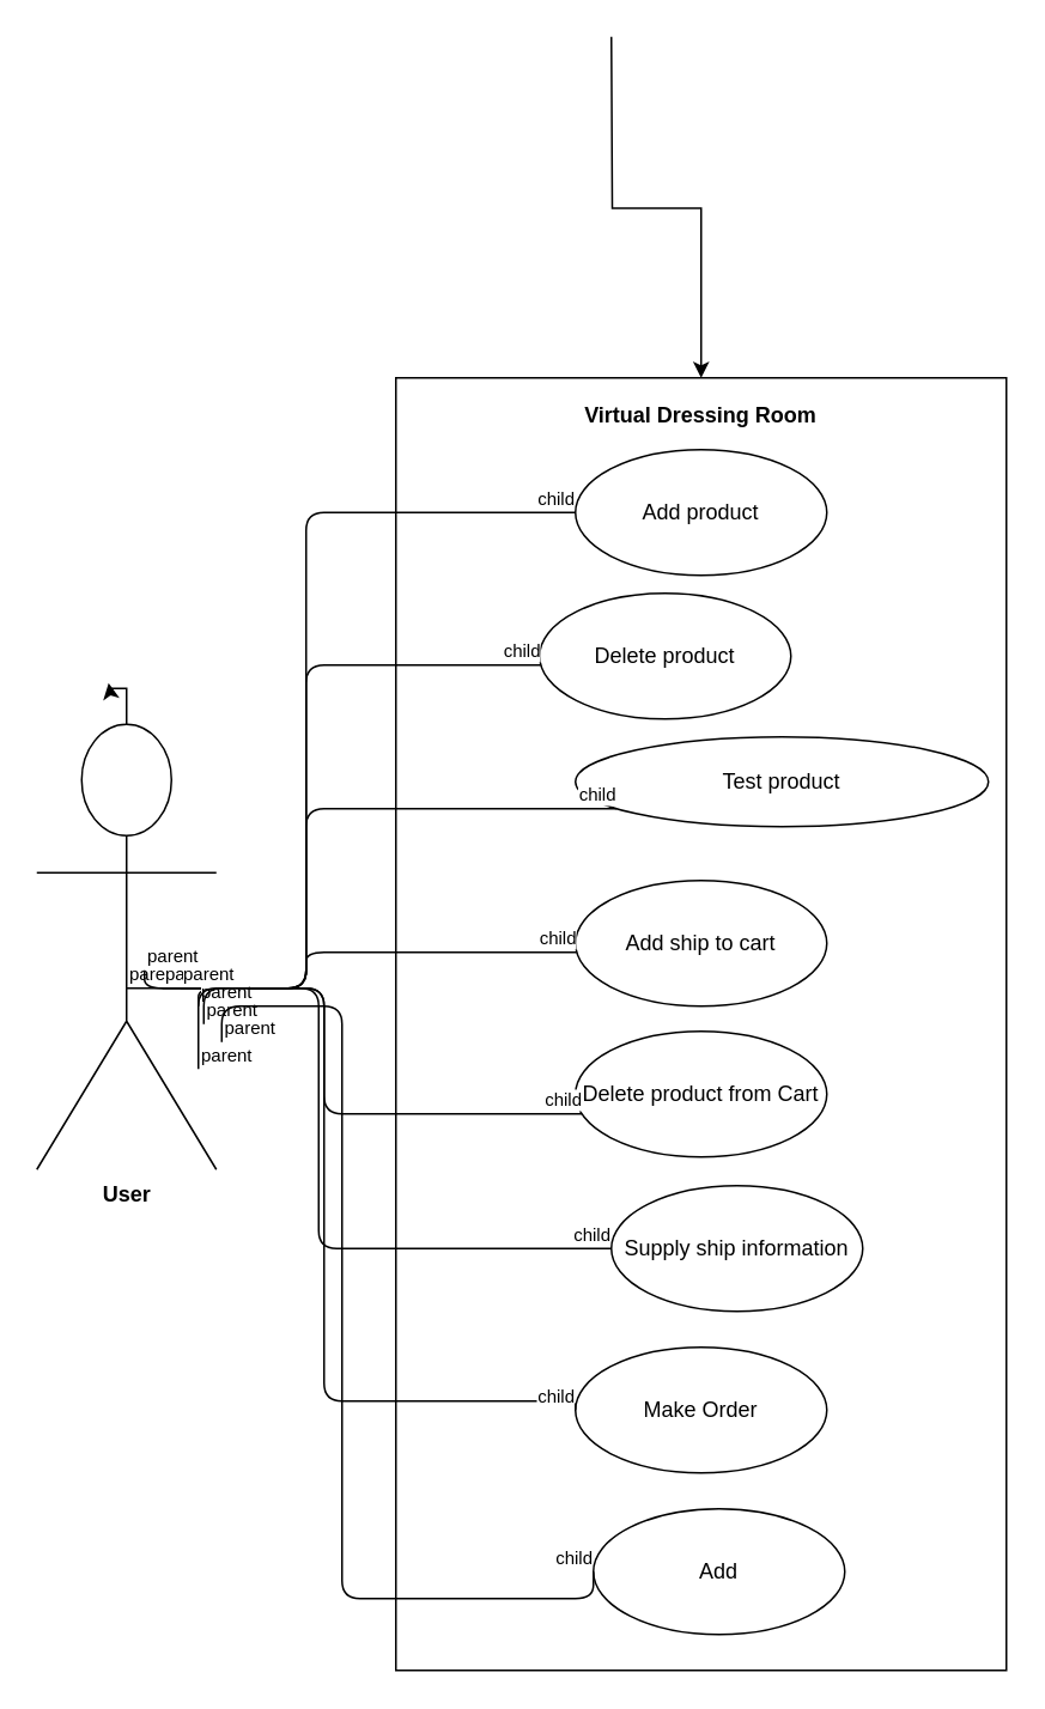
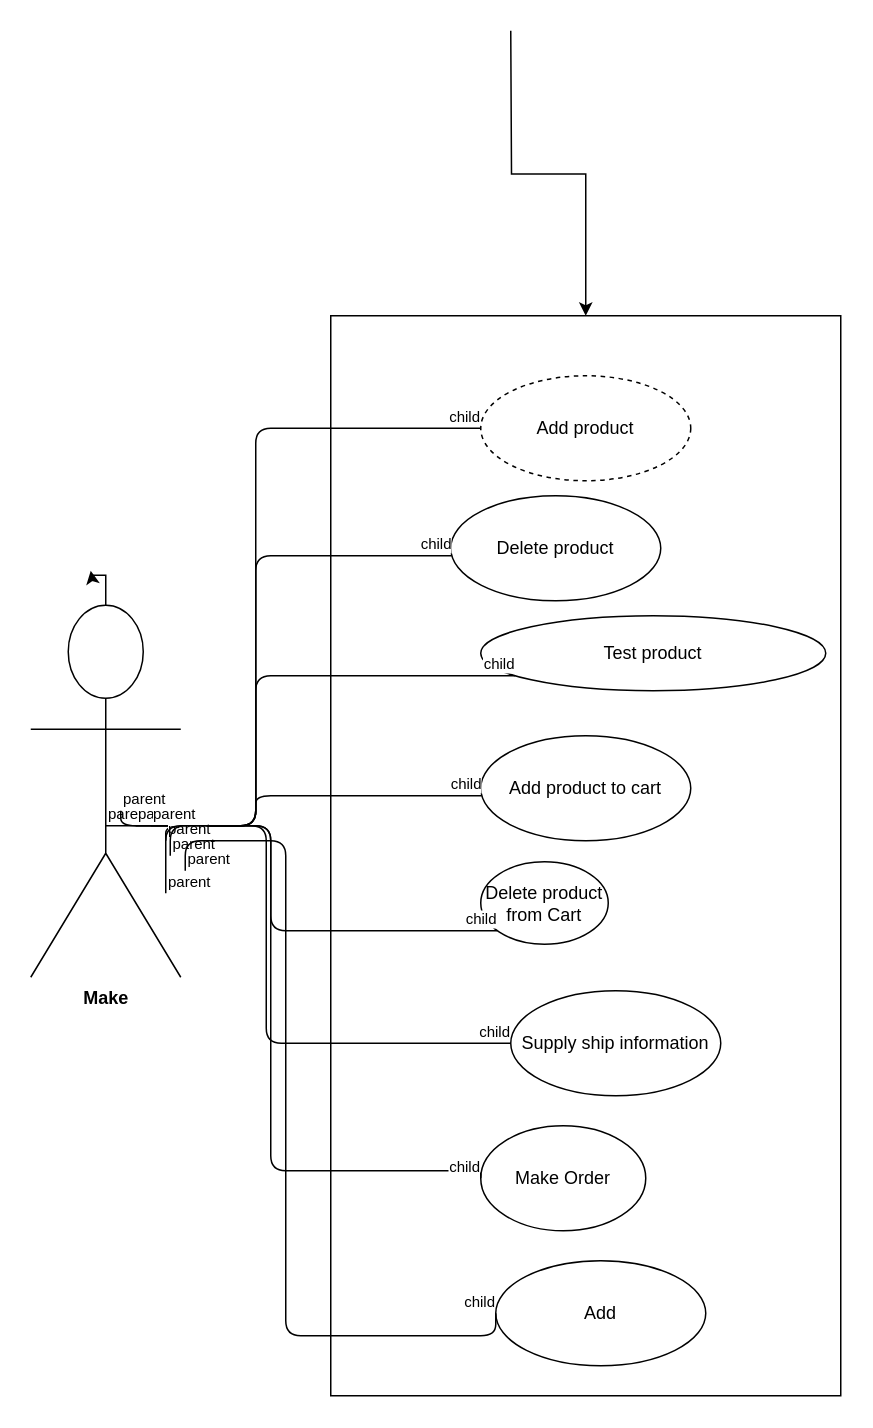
  <mxCell id="0" />
  <mxCell id="1" parent="0" />
  <mxCell id="2" style="edgeStyle=orthogonalEdgeStyle;rounded=0;orthogonalLoop=1;jettySize=auto;html=1;fontSize=12;" edge="1" parent="1" source="3"><mxGeometry relative="1" as="geometry"><mxPoint x="60" y="380" as="targetPoint" /></mxGeometry></mxCell>
- <mxCell id="3" value="User" style="shape=umlActor;verticalLabelPosition=bottom;labelBackgroundColor=#ffffff;verticalAlign=top;html=1;outlineConnect=0;fontStyle=1;fontSize=12;" parent="1" vertex="1"><mxGeometry x="20" y="403" width="100" height="248" as="geometry" /></mxCell>
+ <mxCell id="3" value="Make" style="shape=umlActor;verticalLabelPosition=bottom;labelBackgroundColor=#ffffff;verticalAlign=top;html=1;outlineConnect=0;fontStyle=1;fontSize=12;" parent="1" vertex="1"><mxGeometry x="20" y="403" width="100" height="248" as="geometry" /></mxCell>
  <mxCell id="4" value="" style="rounded=0;whiteSpace=wrap;html=1;fontSize=12;" parent="1" vertex="1"><mxGeometry x="220" y="210" width="340" height="720" as="geometry" /></mxCell>
  <mxCell id="5" style="edgeStyle=orthogonalEdgeStyle;rounded=0;orthogonalLoop=1;jettySize=auto;html=1;fontSize=12;" parent="1" target="4" edge="1"><mxGeometry relative="1" as="geometry"><mxPoint x="340" y="20" as="sourcePoint" /></mxGeometry></mxCell>
- <mxCell id="6" value="Virtual Dressing Room" style="text;align=center;fontStyle=1;verticalAlign=middle;spacingLeft=3;spacingRight=3;strokeColor=none;rotatable=0;points=[[0,0.5],[1,0.5]];portConstraint=eastwest;fontSize=12;" vertex="1" parent="1"><mxGeometry x="220" y="210" width="340" height="40" as="geometry" /></mxCell>
- <mxCell id="7" value="Add product" style="ellipse;whiteSpace=wrap;html=1;fontSize=12;" vertex="1" parent="1"><mxGeometry x="320" y="250" width="140" height="70" as="geometry" /></mxCell>
+ <mxCell id="7" value="Add product" style="ellipse;whiteSpace=wrap;html=1;fontSize=12;dashed=1;" vertex="1" parent="1"><mxGeometry x="320" y="250" width="140" height="70" as="geometry" /></mxCell>
  <mxCell id="8" value="Delete product" style="ellipse;whiteSpace=wrap;html=1;fontSize=12;" vertex="1" parent="1"><mxGeometry x="300" y="330" width="140" height="70" as="geometry" /></mxCell>
  <mxCell id="9" value="Test product" style="ellipse;whiteSpace=wrap;html=1;fontSize=12;" vertex="1" parent="1"><mxGeometry x="320" y="410" width="230" height="50" as="geometry" /></mxCell>
- <mxCell id="10" value="Add ship to cart" style="ellipse;whiteSpace=wrap;html=1;fontSize=12;" vertex="1" parent="1"><mxGeometry x="320" y="490" width="140" height="70" as="geometry" /></mxCell>
- <mxCell id="11" value="Delete product from Cart" style="ellipse;whiteSpace=wrap;html=1;fontSize=12;" vertex="1" parent="1"><mxGeometry x="320" y="574" width="140" height="70" as="geometry" /></mxCell>
- <mxCell id="12" value="Make Order" style="ellipse;whiteSpace=wrap;html=1;fontSize=12;" vertex="1" parent="1"><mxGeometry x="320" y="750" width="140" height="70" as="geometry" /></mxCell>
+ <mxCell id="10" value="Add product to cart" style="ellipse;whiteSpace=wrap;html=1;fontSize=12;" vertex="1" parent="1"><mxGeometry x="320" y="490" width="140" height="70" as="geometry" /></mxCell>
+ <mxCell id="11" value="Delete product from Cart" style="ellipse;whiteSpace=wrap;html=1;fontSize=12;" vertex="1" parent="1"><mxGeometry x="320" y="574" width="85" height="55" as="geometry" /></mxCell>
+ <mxCell id="12" value="Make Order" style="ellipse;whiteSpace=wrap;html=1;fontSize=12;" vertex="1" parent="1"><mxGeometry x="320" y="750" width="110" height="70" as="geometry" /></mxCell>
  <mxCell id="13" value="Add" style="ellipse;whiteSpace=wrap;html=1;fontSize=12;" vertex="1" parent="1"><mxGeometry x="330" y="840" width="140" height="70" as="geometry" /></mxCell>
  <mxCell id="14" value="Supply ship information" style="ellipse;whiteSpace=wrap;html=1;fontSize=12;" vertex="1" parent="1"><mxGeometry x="340" y="660" width="140" height="70" as="geometry" /></mxCell>
  <mxCell id="15" value="" style="endArrow=none;html=1;edgeStyle=orthogonalEdgeStyle;fontSize=12;" edge="1" parent="1" target="7"><mxGeometry relative="1" as="geometry"><mxPoint x="70" y="550" as="sourcePoint" /><mxPoint x="230" y="550" as="targetPoint" /><Array as="points"><mxPoint x="170" y="550" /><mxPoint x="170" y="285" /></Array></mxGeometry></mxCell>
  <mxCell id="16" value="parent" style="resizable=0;html=1;align=left;verticalAlign=bottom;labelBackgroundColor=#ffffff;fontSize=10;" connectable="0" vertex="1" parent="15"><mxGeometry x="-1" relative="1" as="geometry" /></mxCell>
  <mxCell id="17" value="child" style="resizable=0;html=1;align=right;verticalAlign=bottom;labelBackgroundColor=#ffffff;fontSize=10;" connectable="0" vertex="1" parent="15"><mxGeometry x="1" relative="1" as="geometry" /></mxCell>
  <mxCell id="18" value="" style="endArrow=none;html=1;edgeStyle=orthogonalEdgeStyle;fontSize=12;" edge="1" parent="1" target="8"><mxGeometry relative="1" as="geometry"><mxPoint x="80" y="540" as="sourcePoint" /><mxPoint x="330" y="295" as="targetPoint" /><Array as="points"><mxPoint x="80" y="550" /><mxPoint x="170" y="550" /><mxPoint x="170" y="370" /></Array></mxGeometry></mxCell>
  <mxCell id="19" value="parent" style="resizable=0;html=1;align=left;verticalAlign=bottom;labelBackgroundColor=#ffffff;fontSize=10;" connectable="0" vertex="1" parent="18"><mxGeometry x="-1" relative="1" as="geometry" /></mxCell>
  <mxCell id="20" value="child" style="resizable=0;html=1;align=right;verticalAlign=bottom;labelBackgroundColor=#ffffff;fontSize=10;" connectable="0" vertex="1" parent="18"><mxGeometry x="1" relative="1" as="geometry" /></mxCell>
  <mxCell id="21" value="" style="endArrow=none;html=1;edgeStyle=orthogonalEdgeStyle;fontSize=12;" edge="1" parent="1" target="9"><mxGeometry relative="1" as="geometry"><mxPoint x="90" y="550" as="sourcePoint" /><mxPoint x="330.718" y="380" as="targetPoint" /><Array as="points"><mxPoint x="170" y="550" /><mxPoint x="170" y="450" /></Array></mxGeometry></mxCell>
  <mxCell id="22" value="parent" style="resizable=0;html=1;align=left;verticalAlign=bottom;labelBackgroundColor=#ffffff;fontSize=10;" connectable="0" vertex="1" parent="21"><mxGeometry x="-1" relative="1" as="geometry" /></mxCell>
  <mxCell id="23" value="child" style="resizable=0;html=1;align=right;verticalAlign=bottom;labelBackgroundColor=#ffffff;fontSize=10;" connectable="0" vertex="1" parent="21"><mxGeometry x="1" relative="1" as="geometry" /></mxCell>
  <mxCell id="24" value="" style="endArrow=none;html=1;edgeStyle=orthogonalEdgeStyle;fontSize=12;" edge="1" parent="1" target="10"><mxGeometry relative="1" as="geometry"><mxPoint x="100" y="550" as="sourcePoint" /><mxPoint x="330.718" y="460" as="targetPoint" /><Array as="points"><mxPoint x="170" y="550" /><mxPoint x="170" y="530" /></Array></mxGeometry></mxCell>
  <mxCell id="25" value="parent" style="resizable=0;html=1;align=left;verticalAlign=bottom;labelBackgroundColor=#ffffff;fontSize=10;" connectable="0" vertex="1" parent="24"><mxGeometry x="-1" relative="1" as="geometry" /></mxCell>
  <mxCell id="26" value="child" style="resizable=0;html=1;align=right;verticalAlign=bottom;labelBackgroundColor=#ffffff;fontSize=10;" connectable="0" vertex="1" parent="24"><mxGeometry x="1" relative="1" as="geometry" /></mxCell>
  <mxCell id="27" value="" style="endArrow=none;html=1;edgeStyle=orthogonalEdgeStyle;fontSize=12;" edge="1" parent="1" target="11"><mxGeometry relative="1" as="geometry"><mxPoint x="110" y="560" as="sourcePoint" /><mxPoint x="330.718" y="540" as="targetPoint" /><Array as="points"><mxPoint x="110" y="550" /><mxPoint x="180" y="550" /><mxPoint x="180" y="620" /></Array></mxGeometry></mxCell>
  <mxCell id="28" value="parent" style="resizable=0;html=1;align=left;verticalAlign=bottom;labelBackgroundColor=#ffffff;fontSize=10;" connectable="0" vertex="1" parent="27"><mxGeometry x="-1" relative="1" as="geometry" /></mxCell>
  <mxCell id="29" value="child" style="resizable=0;html=1;align=right;verticalAlign=bottom;labelBackgroundColor=#ffffff;fontSize=10;" connectable="0" vertex="1" parent="27"><mxGeometry x="1" relative="1" as="geometry" /></mxCell>
  <mxCell id="30" value="" style="endArrow=none;html=1;edgeStyle=orthogonalEdgeStyle;fontSize=12;entryX=0;entryY=0.5;entryDx=0;entryDy=0;" edge="1" parent="1" target="12"><mxGeometry relative="1" as="geometry"><mxPoint x="113" y="570" as="sourcePoint" /><mxPoint x="300" y="780" as="targetPoint" /><Array as="points"><mxPoint x="113" y="550" /><mxPoint x="180" y="550" /><mxPoint x="180" y="780" /><mxPoint x="320" y="780" /></Array></mxGeometry></mxCell>
  <mxCell id="31" value="parent" style="resizable=0;html=1;align=left;verticalAlign=bottom;labelBackgroundColor=#ffffff;fontSize=10;" connectable="0" vertex="1" parent="30"><mxGeometry x="-1" relative="1" as="geometry" /></mxCell>
  <mxCell id="32" value="child" style="resizable=0;html=1;align=right;verticalAlign=bottom;labelBackgroundColor=#ffffff;fontSize=10;" connectable="0" vertex="1" parent="30"><mxGeometry x="1" relative="1" as="geometry" /></mxCell>
  <mxCell id="33" value="" style="endArrow=none;html=1;edgeStyle=orthogonalEdgeStyle;fontSize=12;" edge="1" parent="1" target="14"><mxGeometry relative="1" as="geometry"><mxPoint x="110" y="595" as="sourcePoint" /><mxPoint x="298" y="695" as="targetPoint" /><Array as="points"><mxPoint x="110" y="550" /><mxPoint x="177" y="550" /><mxPoint x="177" y="695" /></Array></mxGeometry></mxCell>
  <mxCell id="34" value="parent" style="resizable=0;html=1;align=left;verticalAlign=bottom;labelBackgroundColor=#ffffff;fontSize=10;" connectable="0" vertex="1" parent="33"><mxGeometry x="-1" relative="1" as="geometry" /></mxCell>
  <mxCell id="35" value="child" style="resizable=0;html=1;align=right;verticalAlign=bottom;labelBackgroundColor=#ffffff;fontSize=10;" connectable="0" vertex="1" parent="33"><mxGeometry x="1" relative="1" as="geometry" /></mxCell>
  <mxCell id="36" value="" style="endArrow=none;html=1;edgeStyle=orthogonalEdgeStyle;fontSize=12;entryX=0;entryY=0.5;entryDx=0;entryDy=0;" edge="1" parent="1" target="13"><mxGeometry relative="1" as="geometry"><mxPoint x="123" y="580" as="sourcePoint" /><mxPoint x="310" y="890" as="targetPoint" /><Array as="points"><mxPoint x="123" y="560" /><mxPoint x="190" y="560" /><mxPoint x="190" y="890" /><mxPoint x="330" y="890" /></Array></mxGeometry></mxCell>
  <mxCell id="37" value="parent" style="resizable=0;html=1;align=left;verticalAlign=bottom;labelBackgroundColor=#ffffff;fontSize=10;" connectable="0" vertex="1" parent="36"><mxGeometry x="-1" relative="1" as="geometry" /></mxCell>
  <mxCell id="38" value="child" style="resizable=0;html=1;align=right;verticalAlign=bottom;labelBackgroundColor=#ffffff;fontSize=10;" connectable="0" vertex="1" parent="36"><mxGeometry x="1" relative="1" as="geometry" /></mxCell>
